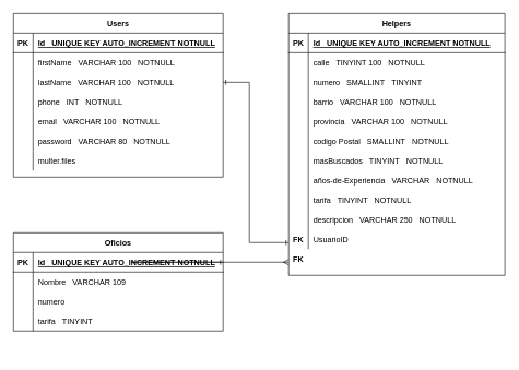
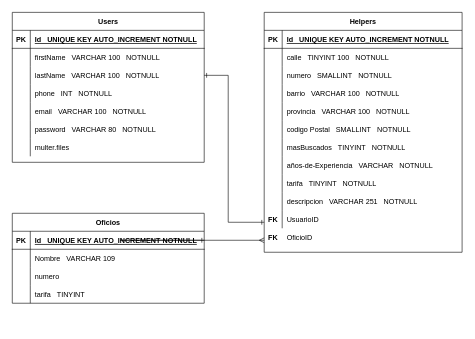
  <mxCell id="0" />
  <mxCell id="1" parent="0" />
  <mxCell id="2" value="" style="shape=tableRow;horizontal=0;startSize=0;swimlaneHead=0;swimlaneBody=0;fillColor=none;collapsible=0;dropTarget=0;points=[[0,0.5],[1,0.5]];portConstraint=eastwest;top=0;left=0;right=0;bottom=0;" parent="1" vertex="1"><mxGeometry x="244" y="513" width="180" height="30" as="geometry" /></mxCell>
  <mxCell id="3" value="" style="shape=partialRectangle;connectable=0;fillColor=none;top=0;left=0;bottom=0;right=0;editable=1;overflow=hidden;" parent="2" vertex="1"><mxGeometry width="30" height="30" as="geometry"><mxRectangle width="30" height="30" as="alternateBounds" /></mxGeometry></mxCell>
  <mxCell id="4" value="Users" style="shape=table;startSize=30;container=1;collapsible=1;childLayout=tableLayout;fixedRows=1;rowLines=0;fontStyle=1;align=center;resizeLast=1;" parent="1" vertex="1"><mxGeometry x="20" y="20" width="320" height="250" as="geometry" /></mxCell>
  <mxCell id="5" value="" style="shape=tableRow;horizontal=0;startSize=0;swimlaneHead=0;swimlaneBody=0;fillColor=none;collapsible=0;dropTarget=0;points=[[0,0.5],[1,0.5]];portConstraint=eastwest;top=0;left=0;right=0;bottom=1;" parent="4" vertex="1"><mxGeometry y="30" width="320" height="30" as="geometry" /></mxCell>
  <mxCell id="6" value="PK" style="shape=partialRectangle;connectable=0;fillColor=none;top=0;left=0;bottom=0;right=0;fontStyle=1;overflow=hidden;" parent="5" vertex="1"><mxGeometry width="30" height="30" as="geometry"><mxRectangle width="30" height="30" as="alternateBounds" /></mxGeometry></mxCell>
  <mxCell id="7" value="Id   UNIQUE KEY AUTO_INCREMENT NOTNULL" style="shape=partialRectangle;connectable=0;fillColor=none;top=0;left=0;bottom=0;right=0;align=left;spacingLeft=6;fontStyle=5;overflow=hidden;" parent="5" vertex="1"><mxGeometry x="30" width="290" height="30" as="geometry"><mxRectangle width="290" height="30" as="alternateBounds" /></mxGeometry></mxCell>
  <mxCell id="8" value="" style="shape=tableRow;horizontal=0;startSize=0;swimlaneHead=0;swimlaneBody=0;fillColor=none;collapsible=0;dropTarget=0;points=[[0,0.5],[1,0.5]];portConstraint=eastwest;top=0;left=0;right=0;bottom=0;" parent="4" vertex="1"><mxGeometry y="60" width="320" height="30" as="geometry" /></mxCell>
  <mxCell id="9" value="" style="shape=partialRectangle;connectable=0;fillColor=none;top=0;left=0;bottom=0;right=0;editable=1;overflow=hidden;" parent="8" vertex="1"><mxGeometry width="30" height="30" as="geometry"><mxRectangle width="30" height="30" as="alternateBounds" /></mxGeometry></mxCell>
  <mxCell id="10" value="firstName   VARCHAR 100   NOTNULL" style="shape=partialRectangle;connectable=0;fillColor=none;top=0;left=0;bottom=0;right=0;align=left;spacingLeft=6;overflow=hidden;" parent="8" vertex="1"><mxGeometry x="30" width="290" height="30" as="geometry"><mxRectangle width="290" height="30" as="alternateBounds" /></mxGeometry></mxCell>
  <mxCell id="11" value="" style="shape=tableRow;horizontal=0;startSize=0;swimlaneHead=0;swimlaneBody=0;fillColor=none;collapsible=0;dropTarget=0;points=[[0,0.5],[1,0.5]];portConstraint=eastwest;top=0;left=0;right=0;bottom=0;" parent="4" vertex="1"><mxGeometry y="90" width="320" height="30" as="geometry" /></mxCell>
  <mxCell id="12" value="" style="shape=partialRectangle;connectable=0;fillColor=none;top=0;left=0;bottom=0;right=0;editable=1;overflow=hidden;" parent="11" vertex="1"><mxGeometry width="30" height="30" as="geometry"><mxRectangle width="30" height="30" as="alternateBounds" /></mxGeometry></mxCell>
  <mxCell id="13" value="lastName   VARCHAR 100   NOTNULL" style="shape=partialRectangle;connectable=0;fillColor=none;top=0;left=0;bottom=0;right=0;align=left;spacingLeft=6;overflow=hidden;" parent="11" vertex="1"><mxGeometry x="30" width="290" height="30" as="geometry"><mxRectangle width="290" height="30" as="alternateBounds" /></mxGeometry></mxCell>
  <mxCell id="14" value="" style="shape=tableRow;horizontal=0;startSize=0;swimlaneHead=0;swimlaneBody=0;fillColor=none;collapsible=0;dropTarget=0;points=[[0,0.5],[1,0.5]];portConstraint=eastwest;top=0;left=0;right=0;bottom=0;" parent="4" vertex="1"><mxGeometry y="120" width="320" height="30" as="geometry" /></mxCell>
  <mxCell id="15" value="" style="shape=partialRectangle;connectable=0;fillColor=none;top=0;left=0;bottom=0;right=0;editable=1;overflow=hidden;" parent="14" vertex="1"><mxGeometry width="30" height="30" as="geometry"><mxRectangle width="30" height="30" as="alternateBounds" /></mxGeometry></mxCell>
  <mxCell id="16" value="phone   INT   NOTNULL" style="shape=partialRectangle;connectable=0;fillColor=none;top=0;left=0;bottom=0;right=0;align=left;spacingLeft=6;overflow=hidden;" parent="14" vertex="1"><mxGeometry x="30" width="290" height="30" as="geometry"><mxRectangle width="290" height="30" as="alternateBounds" /></mxGeometry></mxCell>
  <mxCell id="17" style="shape=tableRow;horizontal=0;startSize=0;swimlaneHead=0;swimlaneBody=0;fillColor=none;collapsible=0;dropTarget=0;points=[[0,0.5],[1,0.5]];portConstraint=eastwest;top=0;left=0;right=0;bottom=0;" parent="4" vertex="1"><mxGeometry y="150" width="320" height="30" as="geometry" /></mxCell>
  <mxCell id="18" style="shape=partialRectangle;connectable=0;fillColor=none;top=0;left=0;bottom=0;right=0;editable=1;overflow=hidden;" parent="17" vertex="1"><mxGeometry width="30" height="30" as="geometry"><mxRectangle width="30" height="30" as="alternateBounds" /></mxGeometry></mxCell>
  <mxCell id="19" value="email   VARCHAR 100   NOTNULL" style="shape=partialRectangle;connectable=0;fillColor=none;top=0;left=0;bottom=0;right=0;align=left;spacingLeft=6;overflow=hidden;" parent="17" vertex="1"><mxGeometry x="30" width="290" height="30" as="geometry"><mxRectangle width="290" height="30" as="alternateBounds" /></mxGeometry></mxCell>
  <mxCell id="20" style="shape=tableRow;horizontal=0;startSize=0;swimlaneHead=0;swimlaneBody=0;fillColor=none;collapsible=0;dropTarget=0;points=[[0,0.5],[1,0.5]];portConstraint=eastwest;top=0;left=0;right=0;bottom=0;" parent="4" vertex="1"><mxGeometry y="180" width="320" height="30" as="geometry" /></mxCell>
  <mxCell id="21" style="shape=partialRectangle;connectable=0;fillColor=none;top=0;left=0;bottom=0;right=0;editable=1;overflow=hidden;" parent="20" vertex="1"><mxGeometry width="30" height="30" as="geometry"><mxRectangle width="30" height="30" as="alternateBounds" /></mxGeometry></mxCell>
  <mxCell id="22" value="password   VARCHAR 80   NOTNULL" style="shape=partialRectangle;connectable=0;fillColor=none;top=0;left=0;bottom=0;right=0;align=left;spacingLeft=6;overflow=hidden;" parent="20" vertex="1"><mxGeometry x="30" width="290" height="30" as="geometry"><mxRectangle width="290" height="30" as="alternateBounds" /></mxGeometry></mxCell>
  <mxCell id="23" style="shape=tableRow;horizontal=0;startSize=0;swimlaneHead=0;swimlaneBody=0;fillColor=none;collapsible=0;dropTarget=0;points=[[0,0.5],[1,0.5]];portConstraint=eastwest;top=0;left=0;right=0;bottom=0;" parent="4" vertex="1"><mxGeometry y="210" width="320" height="30" as="geometry" /></mxCell>
  <mxCell id="24" style="shape=partialRectangle;connectable=0;fillColor=none;top=0;left=0;bottom=0;right=0;editable=1;overflow=hidden;" parent="23" vertex="1"><mxGeometry width="30" height="30" as="geometry"><mxRectangle width="30" height="30" as="alternateBounds" /></mxGeometry></mxCell>
  <mxCell id="25" value="multer.files" style="shape=partialRectangle;connectable=0;fillColor=none;top=0;left=0;bottom=0;right=0;align=left;spacingLeft=6;overflow=hidden;" parent="23" vertex="1"><mxGeometry x="30" width="290" height="30" as="geometry"><mxRectangle width="290" height="30" as="alternateBounds" /></mxGeometry></mxCell>
  <mxCell id="26" value="Helpers" style="shape=table;startSize=30;container=1;collapsible=1;childLayout=tableLayout;fixedRows=1;rowLines=0;fontStyle=1;align=center;resizeLast=1;" parent="1" vertex="1"><mxGeometry x="440" y="20" width="330" height="400" as="geometry" /></mxCell>
  <mxCell id="27" value="" style="shape=tableRow;horizontal=0;startSize=0;swimlaneHead=0;swimlaneBody=0;fillColor=none;collapsible=0;dropTarget=0;points=[[0,0.5],[1,0.5]];portConstraint=eastwest;top=0;left=0;right=0;bottom=1;" parent="26" vertex="1"><mxGeometry y="30" width="330" height="30" as="geometry" /></mxCell>
  <mxCell id="28" value="PK" style="shape=partialRectangle;connectable=0;fillColor=none;top=0;left=0;bottom=0;right=0;fontStyle=1;overflow=hidden;" parent="27" vertex="1"><mxGeometry width="30" height="30" as="geometry"><mxRectangle width="30" height="30" as="alternateBounds" /></mxGeometry></mxCell>
  <mxCell id="29" value="Id   UNIQUE KEY AUTO_INCREMENT NOTNULL" style="shape=partialRectangle;connectable=0;fillColor=none;top=0;left=0;bottom=0;right=0;align=left;spacingLeft=6;fontStyle=5;overflow=hidden;" parent="27" vertex="1"><mxGeometry x="30" width="300" height="30" as="geometry"><mxRectangle width="300" height="30" as="alternateBounds" /></mxGeometry></mxCell>
  <mxCell id="30" value="" style="shape=tableRow;horizontal=0;startSize=0;swimlaneHead=0;swimlaneBody=0;fillColor=none;collapsible=0;dropTarget=0;points=[[0,0.5],[1,0.5]];portConstraint=eastwest;top=0;left=0;right=0;bottom=0;" parent="26" vertex="1"><mxGeometry y="60" width="330" height="30" as="geometry" /></mxCell>
  <mxCell id="31" value="" style="shape=partialRectangle;connectable=0;fillColor=none;top=0;left=0;bottom=0;right=0;editable=1;overflow=hidden;" parent="30" vertex="1"><mxGeometry width="30" height="30" as="geometry"><mxRectangle width="30" height="30" as="alternateBounds" /></mxGeometry></mxCell>
  <mxCell id="32" value="calle   TINYINT 100   NOTNULL" style="shape=partialRectangle;connectable=0;fillColor=none;top=0;left=0;bottom=0;right=0;align=left;spacingLeft=6;overflow=hidden;" parent="30" vertex="1"><mxGeometry x="30" width="300" height="30" as="geometry"><mxRectangle width="300" height="30" as="alternateBounds" /></mxGeometry></mxCell>
  <mxCell id="33" value="" style="shape=tableRow;horizontal=0;startSize=0;swimlaneHead=0;swimlaneBody=0;fillColor=none;collapsible=0;dropTarget=0;points=[[0,0.5],[1,0.5]];portConstraint=eastwest;top=0;left=0;right=0;bottom=0;" parent="26" vertex="1"><mxGeometry y="90" width="330" height="30" as="geometry" /></mxCell>
  <mxCell id="34" value="" style="shape=partialRectangle;connectable=0;fillColor=none;top=0;left=0;bottom=0;right=0;editable=1;overflow=hidden;" parent="33" vertex="1"><mxGeometry width="30" height="30" as="geometry"><mxRectangle width="30" height="30" as="alternateBounds" /></mxGeometry></mxCell>
- <mxCell id="35" value="numero   SMALLINT   TINYINT" style="shape=partialRectangle;connectable=0;fillColor=none;top=0;left=0;bottom=0;right=0;align=left;spacingLeft=6;overflow=hidden;" parent="33" vertex="1"><mxGeometry x="30" width="300" height="30" as="geometry"><mxRectangle width="300" height="30" as="alternateBounds" /></mxGeometry></mxCell>
+ <mxCell id="35" value="numero   SMALLINT   NOTNULL" style="shape=partialRectangle;connectable=0;fillColor=none;top=0;left=0;bottom=0;right=0;align=left;spacingLeft=6;overflow=hidden;" parent="33" vertex="1"><mxGeometry x="30" width="300" height="30" as="geometry"><mxRectangle width="300" height="30" as="alternateBounds" /></mxGeometry></mxCell>
  <mxCell id="36" value="" style="shape=tableRow;horizontal=0;startSize=0;swimlaneHead=0;swimlaneBody=0;fillColor=none;collapsible=0;dropTarget=0;points=[[0,0.5],[1,0.5]];portConstraint=eastwest;top=0;left=0;right=0;bottom=0;" parent="26" vertex="1"><mxGeometry y="120" width="330" height="30" as="geometry" /></mxCell>
  <mxCell id="37" value="" style="shape=partialRectangle;connectable=0;fillColor=none;top=0;left=0;bottom=0;right=0;editable=1;overflow=hidden;" parent="36" vertex="1"><mxGeometry width="30" height="30" as="geometry"><mxRectangle width="30" height="30" as="alternateBounds" /></mxGeometry></mxCell>
  <mxCell id="38" value="barrio   VARCHAR 100   NOTNULL" style="shape=partialRectangle;connectable=0;fillColor=none;top=0;left=0;bottom=0;right=0;align=left;spacingLeft=6;overflow=hidden;" parent="36" vertex="1"><mxGeometry x="30" width="300" height="30" as="geometry"><mxRectangle width="300" height="30" as="alternateBounds" /></mxGeometry></mxCell>
  <mxCell id="39" style="shape=tableRow;horizontal=0;startSize=0;swimlaneHead=0;swimlaneBody=0;fillColor=none;collapsible=0;dropTarget=0;points=[[0,0.5],[1,0.5]];portConstraint=eastwest;top=0;left=0;right=0;bottom=0;" parent="26" vertex="1"><mxGeometry y="150" width="330" height="30" as="geometry" /></mxCell>
  <mxCell id="40" style="shape=partialRectangle;connectable=0;fillColor=none;top=0;left=0;bottom=0;right=0;editable=1;overflow=hidden;" parent="39" vertex="1"><mxGeometry width="30" height="30" as="geometry"><mxRectangle width="30" height="30" as="alternateBounds" /></mxGeometry></mxCell>
  <mxCell id="41" value="provincia   VARCHAR 100   NOTNULL" style="shape=partialRectangle;connectable=0;fillColor=none;top=0;left=0;bottom=0;right=0;align=left;spacingLeft=6;overflow=hidden;" parent="39" vertex="1"><mxGeometry x="30" width="300" height="30" as="geometry"><mxRectangle width="300" height="30" as="alternateBounds" /></mxGeometry></mxCell>
  <mxCell id="42" style="shape=tableRow;horizontal=0;startSize=0;swimlaneHead=0;swimlaneBody=0;fillColor=none;collapsible=0;dropTarget=0;points=[[0,0.5],[1,0.5]];portConstraint=eastwest;top=0;left=0;right=0;bottom=0;" parent="26" vertex="1"><mxGeometry y="180" width="330" height="30" as="geometry" /></mxCell>
  <mxCell id="43" style="shape=partialRectangle;connectable=0;fillColor=none;top=0;left=0;bottom=0;right=0;editable=1;overflow=hidden;" parent="42" vertex="1"><mxGeometry width="30" height="30" as="geometry"><mxRectangle width="30" height="30" as="alternateBounds" /></mxGeometry></mxCell>
  <mxCell id="44" value="codigo Postal   SMALLINT   NOTNULL" style="shape=partialRectangle;connectable=0;fillColor=none;top=0;left=0;bottom=0;right=0;align=left;spacingLeft=6;overflow=hidden;" parent="42" vertex="1"><mxGeometry x="30" width="300" height="30" as="geometry"><mxRectangle width="300" height="30" as="alternateBounds" /></mxGeometry></mxCell>
  <mxCell id="45" style="shape=tableRow;horizontal=0;startSize=0;swimlaneHead=0;swimlaneBody=0;fillColor=none;collapsible=0;dropTarget=0;points=[[0,0.5],[1,0.5]];portConstraint=eastwest;top=0;left=0;right=0;bottom=0;" parent="26" vertex="1"><mxGeometry y="210" width="330" height="30" as="geometry" /></mxCell>
  <mxCell id="46" style="shape=partialRectangle;connectable=0;fillColor=none;top=0;left=0;bottom=0;right=0;editable=1;overflow=hidden;" parent="45" vertex="1"><mxGeometry width="30" height="30" as="geometry"><mxRectangle width="30" height="30" as="alternateBounds" /></mxGeometry></mxCell>
  <mxCell id="47" value="masBuscados   TINYINT   NOTNULL" style="shape=partialRectangle;connectable=0;fillColor=none;top=0;left=0;bottom=0;right=0;align=left;spacingLeft=6;overflow=hidden;" parent="45" vertex="1"><mxGeometry x="30" width="300" height="30" as="geometry"><mxRectangle width="300" height="30" as="alternateBounds" /></mxGeometry></mxCell>
  <mxCell id="48" style="shape=tableRow;horizontal=0;startSize=0;swimlaneHead=0;swimlaneBody=0;fillColor=none;collapsible=0;dropTarget=0;points=[[0,0.5],[1,0.5]];portConstraint=eastwest;top=0;left=0;right=0;bottom=0;" parent="26" vertex="1"><mxGeometry y="240" width="330" height="30" as="geometry" /></mxCell>
  <mxCell id="49" style="shape=partialRectangle;connectable=0;fillColor=none;top=0;left=0;bottom=0;right=0;editable=1;overflow=hidden;" parent="48" vertex="1"><mxGeometry width="30" height="30" as="geometry"><mxRectangle width="30" height="30" as="alternateBounds" /></mxGeometry></mxCell>
  <mxCell id="50" value="años-de-Experiencia   VARCHAR   NOTNULL" style="shape=partialRectangle;connectable=0;fillColor=none;top=0;left=0;bottom=0;right=0;align=left;spacingLeft=6;overflow=hidden;" parent="48" vertex="1"><mxGeometry x="30" width="300" height="30" as="geometry"><mxRectangle width="300" height="30" as="alternateBounds" /></mxGeometry></mxCell>
  <mxCell id="51" style="shape=tableRow;horizontal=0;startSize=0;swimlaneHead=0;swimlaneBody=0;fillColor=none;collapsible=0;dropTarget=0;points=[[0,0.5],[1,0.5]];portConstraint=eastwest;top=0;left=0;right=0;bottom=0;" parent="26" vertex="1"><mxGeometry y="270" width="330" height="30" as="geometry" /></mxCell>
  <mxCell id="52" style="shape=partialRectangle;connectable=0;fillColor=none;top=0;left=0;bottom=0;right=0;editable=1;overflow=hidden;" parent="51" vertex="1"><mxGeometry width="30" height="30" as="geometry"><mxRectangle width="30" height="30" as="alternateBounds" /></mxGeometry></mxCell>
  <mxCell id="53" value="tarifa   TINYINT   NOTNULL" style="shape=partialRectangle;connectable=0;fillColor=none;top=0;left=0;bottom=0;right=0;align=left;spacingLeft=6;overflow=hidden;" parent="51" vertex="1"><mxGeometry x="30" width="300" height="30" as="geometry"><mxRectangle width="300" height="30" as="alternateBounds" /></mxGeometry></mxCell>
  <mxCell id="54" style="shape=tableRow;horizontal=0;startSize=0;swimlaneHead=0;swimlaneBody=0;fillColor=none;collapsible=0;dropTarget=0;points=[[0,0.5],[1,0.5]];portConstraint=eastwest;top=0;left=0;right=0;bottom=0;" parent="26" vertex="1"><mxGeometry y="300" width="330" height="30" as="geometry" /></mxCell>
  <mxCell id="55" style="shape=partialRectangle;connectable=0;fillColor=none;top=0;left=0;bottom=0;right=0;editable=1;overflow=hidden;" parent="54" vertex="1"><mxGeometry width="30" height="30" as="geometry"><mxRectangle width="30" height="30" as="alternateBounds" /></mxGeometry></mxCell>
- <mxCell id="56" value="descripcion   VARCHAR 250   NOTNULL" style="shape=partialRectangle;connectable=0;fillColor=none;top=0;left=0;bottom=0;right=0;align=left;spacingLeft=6;overflow=hidden;" parent="54" vertex="1"><mxGeometry x="30" width="300" height="30" as="geometry"><mxRectangle width="300" height="30" as="alternateBounds" /></mxGeometry></mxCell>
+ <mxCell id="56" value="descripcion   VARCHAR 251   NOTNULL" style="shape=partialRectangle;connectable=0;fillColor=none;top=0;left=0;bottom=0;right=0;align=left;spacingLeft=6;overflow=hidden;" parent="54" vertex="1"><mxGeometry x="30" width="300" height="30" as="geometry"><mxRectangle width="300" height="30" as="alternateBounds" /></mxGeometry></mxCell>
  <mxCell id="57" style="shape=tableRow;horizontal=0;startSize=0;swimlaneHead=0;swimlaneBody=0;fillColor=none;collapsible=0;dropTarget=0;points=[[0,0.5],[1,0.5]];portConstraint=eastwest;top=0;left=0;right=0;bottom=0;" parent="26" vertex="1"><mxGeometry y="330" width="330" height="30" as="geometry" /></mxCell>
  <mxCell id="58" style="shape=partialRectangle;connectable=0;fillColor=none;top=0;left=0;bottom=0;right=0;editable=1;overflow=hidden;" parent="57" vertex="1"><mxGeometry width="30" height="30" as="geometry"><mxRectangle width="30" height="30" as="alternateBounds" /></mxGeometry></mxCell>
  <mxCell id="59" value="UsuarioID " style="shape=partialRectangle;connectable=0;fillColor=none;top=0;left=0;bottom=0;right=0;align=left;spacingLeft=6;overflow=hidden;" parent="57" vertex="1"><mxGeometry x="30" width="300" height="30" as="geometry"><mxRectangle width="300" height="30" as="alternateBounds" /></mxGeometry></mxCell>
  <mxCell id="60" value="Oficios" style="shape=table;startSize=30;container=1;collapsible=1;childLayout=tableLayout;fixedRows=1;rowLines=0;fontStyle=1;align=center;resizeLast=1;" parent="1" vertex="1"><mxGeometry x="20" y="355" width="320" height="150" as="geometry" /></mxCell>
  <mxCell id="61" value="" style="shape=tableRow;horizontal=0;startSize=0;swimlaneHead=0;swimlaneBody=0;fillColor=none;collapsible=0;dropTarget=0;points=[[0,0.5],[1,0.5]];portConstraint=eastwest;top=0;left=0;right=0;bottom=1;" parent="60" vertex="1"><mxGeometry y="30" width="320" height="30" as="geometry" /></mxCell>
  <mxCell id="62" value="PK" style="shape=partialRectangle;connectable=0;fillColor=none;top=0;left=0;bottom=0;right=0;fontStyle=1;overflow=hidden;" parent="61" vertex="1"><mxGeometry width="30" height="30" as="geometry"><mxRectangle width="30" height="30" as="alternateBounds" /></mxGeometry></mxCell>
  <mxCell id="63" value="Id   UNIQUE KEY AUTO_INCREMENT NOTNULL" style="shape=partialRectangle;connectable=0;fillColor=none;top=0;left=0;bottom=0;right=0;align=left;spacingLeft=6;fontStyle=5;overflow=hidden;" parent="61" vertex="1"><mxGeometry x="30" width="290" height="30" as="geometry"><mxRectangle width="290" height="30" as="alternateBounds" /></mxGeometry></mxCell>
  <mxCell id="64" value="" style="shape=tableRow;horizontal=0;startSize=0;swimlaneHead=0;swimlaneBody=0;fillColor=none;collapsible=0;dropTarget=0;points=[[0,0.5],[1,0.5]];portConstraint=eastwest;top=0;left=0;right=0;bottom=0;" parent="60" vertex="1"><mxGeometry y="60" width="320" height="30" as="geometry" /></mxCell>
  <mxCell id="65" value="" style="shape=partialRectangle;connectable=0;fillColor=none;top=0;left=0;bottom=0;right=0;editable=1;overflow=hidden;" parent="64" vertex="1"><mxGeometry width="30" height="30" as="geometry"><mxRectangle width="30" height="30" as="alternateBounds" /></mxGeometry></mxCell>
  <mxCell id="66" value="Nombre   VARCHAR 109" style="shape=partialRectangle;connectable=0;fillColor=none;top=0;left=0;bottom=0;right=0;align=left;spacingLeft=6;overflow=hidden;" parent="64" vertex="1"><mxGeometry x="30" width="290" height="30" as="geometry"><mxRectangle width="290" height="30" as="alternateBounds" /></mxGeometry></mxCell>
  <mxCell id="67" value="" style="shape=tableRow;horizontal=0;startSize=0;swimlaneHead=0;swimlaneBody=0;fillColor=none;collapsible=0;dropTarget=0;points=[[0,0.5],[1,0.5]];portConstraint=eastwest;top=0;left=0;right=0;bottom=0;" parent="60" vertex="1"><mxGeometry y="90" width="320" height="30" as="geometry" /></mxCell>
  <mxCell id="68" value="" style="shape=partialRectangle;connectable=0;fillColor=none;top=0;left=0;bottom=0;right=0;editable=1;overflow=hidden;" parent="67" vertex="1"><mxGeometry width="30" height="30" as="geometry"><mxRectangle width="30" height="30" as="alternateBounds" /></mxGeometry></mxCell>
  <mxCell id="69" value="numero" style="shape=partialRectangle;connectable=0;fillColor=none;top=0;left=0;bottom=0;right=0;align=left;spacingLeft=6;overflow=hidden;" parent="67" vertex="1"><mxGeometry x="30" width="290" height="30" as="geometry"><mxRectangle width="290" height="30" as="alternateBounds" /></mxGeometry></mxCell>
  <mxCell id="70" value="" style="shape=tableRow;horizontal=0;startSize=0;swimlaneHead=0;swimlaneBody=0;fillColor=none;collapsible=0;dropTarget=0;points=[[0,0.5],[1,0.5]];portConstraint=eastwest;top=0;left=0;right=0;bottom=0;" parent="60" vertex="1"><mxGeometry y="120" width="320" height="30" as="geometry" /></mxCell>
  <mxCell id="71" value="" style="shape=partialRectangle;connectable=0;fillColor=none;top=0;left=0;bottom=0;right=0;editable=1;overflow=hidden;" parent="70" vertex="1"><mxGeometry width="30" height="30" as="geometry"><mxRectangle width="30" height="30" as="alternateBounds" /></mxGeometry></mxCell>
  <mxCell id="72" value="tarifa   TINYINT" style="shape=partialRectangle;connectable=0;fillColor=none;top=0;left=0;bottom=0;right=0;align=left;spacingLeft=6;overflow=hidden;" parent="70" vertex="1"><mxGeometry x="30" width="290" height="30" as="geometry"><mxRectangle width="290" height="30" as="alternateBounds" /></mxGeometry></mxCell>
  <mxCell id="73" value="FK" style="shape=partialRectangle;connectable=0;fillColor=none;top=0;left=0;bottom=0;right=0;fontStyle=1;overflow=hidden;" parent="1" vertex="1"><mxGeometry x="440" y="350" width="30" height="30" as="geometry"><mxRectangle width="30" height="30" as="alternateBounds" /></mxGeometry></mxCell>
  <mxCell id="74" style="edgeStyle=orthogonalEdgeStyle;rounded=0;orthogonalLoop=1;jettySize=auto;html=1;exitX=1;exitY=0.5;exitDx=0;exitDy=0;endArrow=ERone;endFill=0;startArrow=ERone;startFill=0;" parent="1" source="11" edge="1"><mxGeometry relative="1" as="geometry"><mxPoint x="440" y="370" as="targetPoint" /><Array as="points"><mxPoint x="380" y="125" /><mxPoint x="380" y="370" /></Array></mxGeometry></mxCell>
+ <mxCell id="75" value="OficioID " style="shape=partialRectangle;connectable=0;fillColor=none;top=0;left=0;bottom=0;right=0;align=left;spacingLeft=6;overflow=hidden;" parent="1" vertex="1"><mxGeometry x="470" y="380" width="190" height="30" as="geometry"><mxRectangle width="150" height="30" as="alternateBounds" /></mxGeometry></mxCell>
  <mxCell id="76" value="FK" style="shape=partialRectangle;connectable=0;fillColor=none;top=0;left=0;bottom=0;right=0;fontStyle=1;overflow=hidden;" parent="1" vertex="1"><mxGeometry x="440" y="380" width="30" height="30" as="geometry"><mxRectangle width="30" height="30" as="alternateBounds" /></mxGeometry></mxCell>
  <mxCell id="77" style="edgeStyle=orthogonalEdgeStyle;rounded=0;orthogonalLoop=1;jettySize=auto;html=1;exitX=1;exitY=0.5;exitDx=0;exitDy=0;startArrow=ERone;startFill=0;endArrow=ERmany;endFill=0;" parent="1" source="61" edge="1"><mxGeometry relative="1" as="geometry"><mxPoint x="440" y="400" as="targetPoint" /><Array as="points"><mxPoint x="200" y="400" /></Array></mxGeometry></mxCell>
